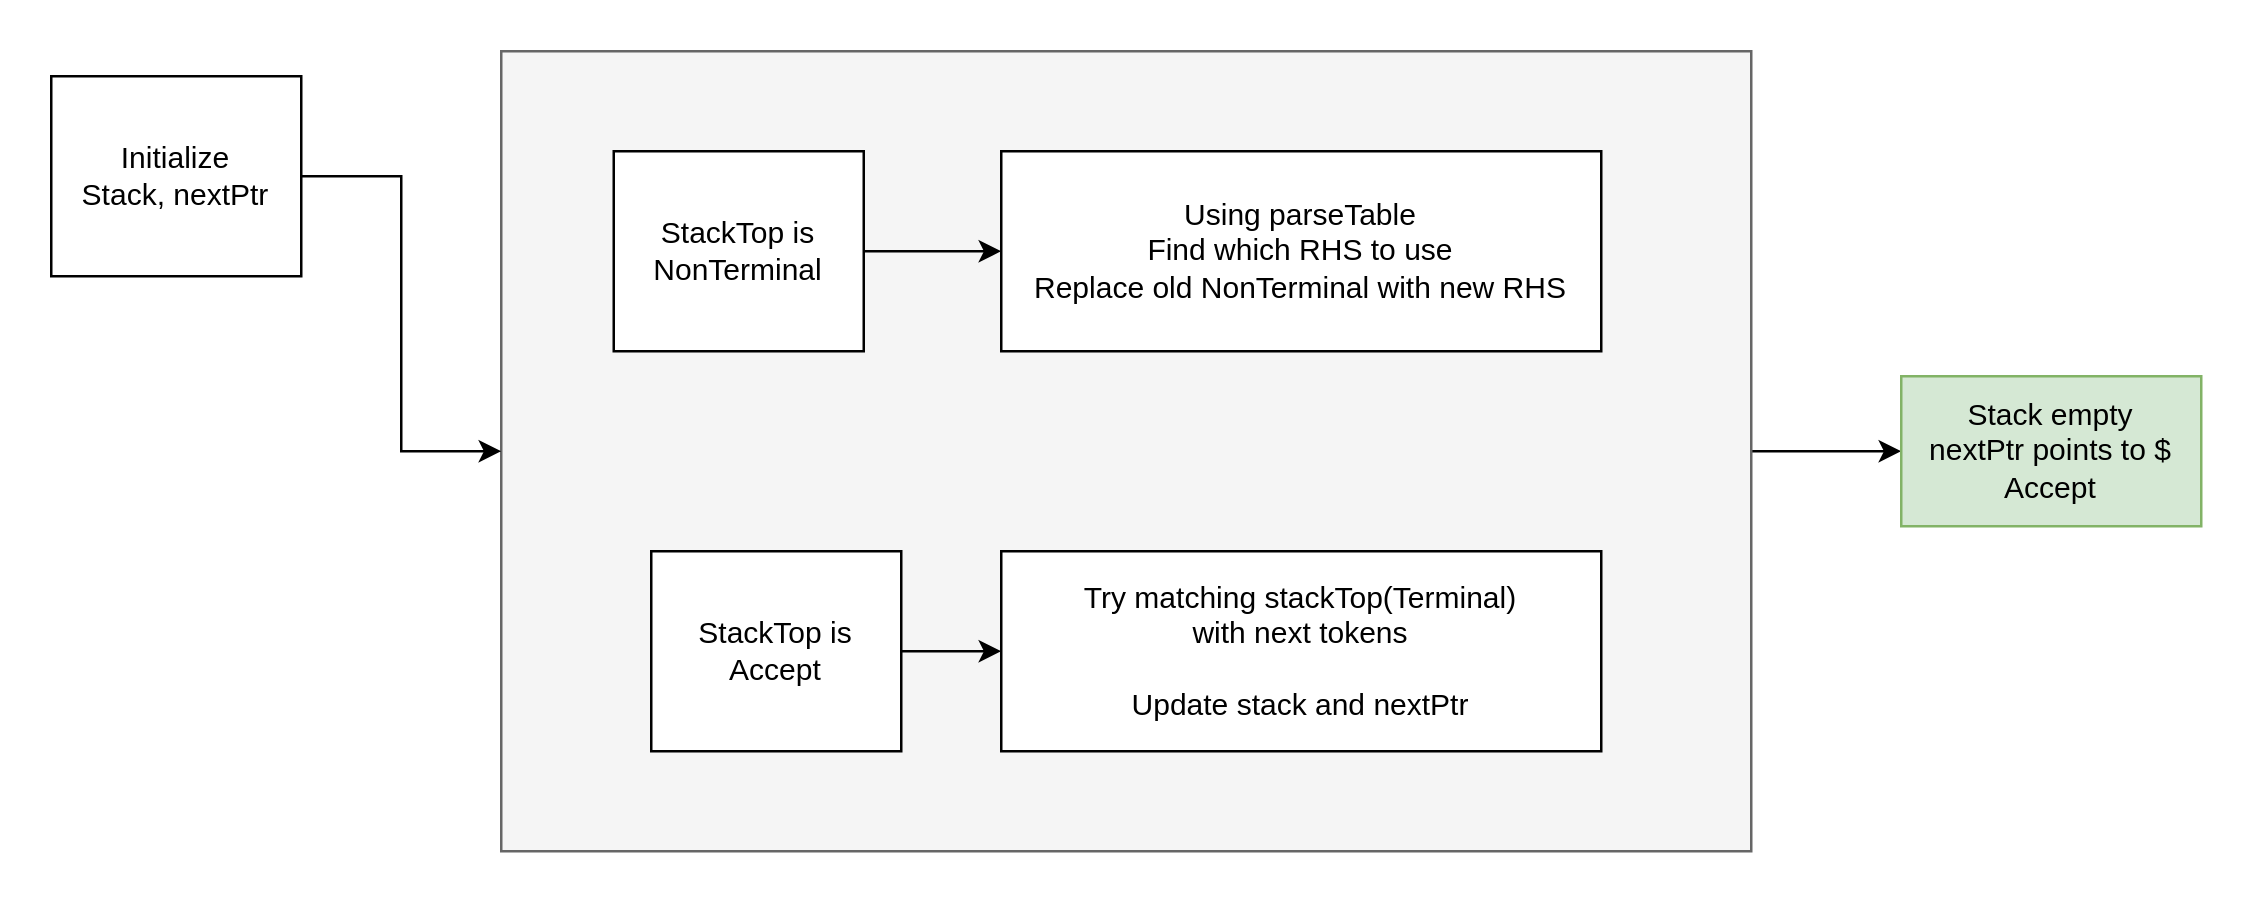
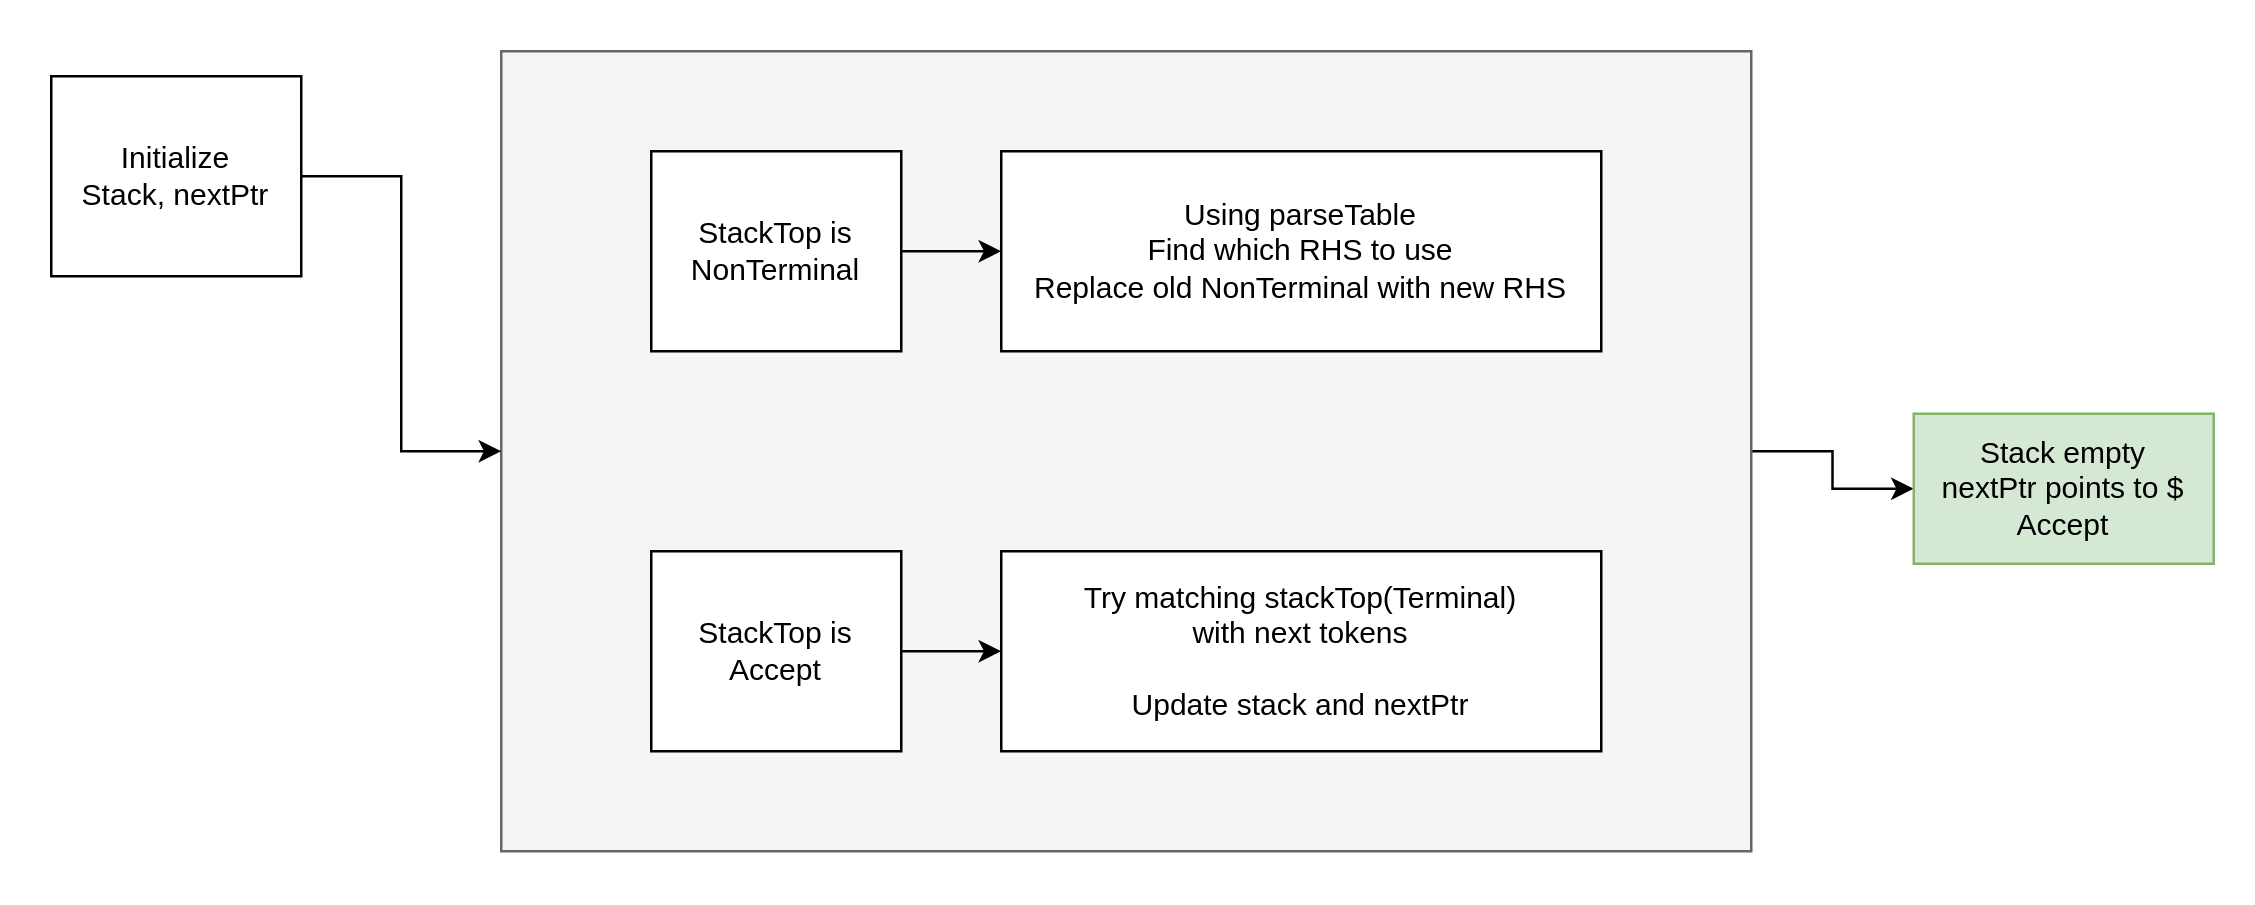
  <mxCell id="0" />
  <mxCell id="1" parent="0" />
  <mxCell id="2" style="edgeStyle=orthogonalEdgeStyle;rounded=0;orthogonalLoop=1;jettySize=auto;html=1;" edge="1" parent="1" source="3" target="12"><mxGeometry relative="1" as="geometry" /></mxCell>
  <mxCell id="3" value="" style="rounded=0;whiteSpace=wrap;html=1;fillColor=#f5f5f5;fontColor=#333333;strokeColor=#666666;" vertex="1" parent="1"><mxGeometry x="200" y="20" width="500" height="320" as="geometry" /></mxCell>
  <mxCell id="4" style="edgeStyle=orthogonalEdgeStyle;rounded=0;orthogonalLoop=1;jettySize=auto;html=1;entryX=0;entryY=0.5;entryDx=0;entryDy=0;" edge="1" parent="1" source="5" target="3"><mxGeometry relative="1" as="geometry"><mxPoint x="150" y="180" as="targetPoint" /></mxGeometry></mxCell>
  <mxCell id="5" value="Initialize&lt;br&gt;Stack, nextPtr" style="rounded=0;whiteSpace=wrap;html=1;" vertex="1" parent="1"><mxGeometry x="20" y="30" width="100" height="80" as="geometry" /></mxCell>
  <mxCell id="6" style="edgeStyle=orthogonalEdgeStyle;rounded=0;orthogonalLoop=1;jettySize=auto;html=1;" edge="1" parent="1" source="7" target="11"><mxGeometry relative="1" as="geometry" /></mxCell>
  <mxCell id="7" value="StackTop is&lt;br&gt;Accept" style="rounded=0;whiteSpace=wrap;html=1;" vertex="1" parent="1"><mxGeometry x="260" y="220" width="100" height="80" as="geometry" /></mxCell>
  <mxCell id="8" style="edgeStyle=orthogonalEdgeStyle;rounded=0;orthogonalLoop=1;jettySize=auto;html=1;" edge="1" parent="1" source="9" target="10"><mxGeometry relative="1" as="geometry" /></mxCell>
- <mxCell id="9" value="StackTop is&lt;br&gt;NonTerminal" style="rounded=0;whiteSpace=wrap;html=1;" vertex="1" parent="1"><mxGeometry x="245" y="60" width="100" height="80" as="geometry" /></mxCell>
+ <mxCell id="9" value="StackTop is&lt;br&gt;NonTerminal" style="rounded=0;whiteSpace=wrap;html=1;" vertex="1" parent="1"><mxGeometry x="260" y="60" width="100" height="80" as="geometry" /></mxCell>
  <mxCell id="10" value="Using parseTable&lt;br&gt;Find which RHS to use&lt;br&gt;Replace old NonTerminal with new RHS" style="rounded=0;whiteSpace=wrap;html=1;" vertex="1" parent="1"><mxGeometry x="400" y="60" width="240" height="80" as="geometry" /></mxCell>
  <mxCell id="11" value="Try matching stackTop(Terminal)&lt;br&gt;with next tokens&lt;br&gt;&lt;br&gt;Update stack and nextPtr" style="rounded=0;whiteSpace=wrap;html=1;" vertex="1" parent="1"><mxGeometry x="400" y="220" width="240" height="80" as="geometry" /></mxCell>
- <mxCell id="12" value="Stack empty&lt;br&gt;nextPtr points to $&lt;br&gt;Accept" style="rounded=0;whiteSpace=wrap;html=1;fillColor=#d5e8d4;strokeColor=#82b366;" vertex="1" parent="1"><mxGeometry x="760" y="150" width="120" height="60" as="geometry" /></mxCell>
+ <mxCell id="12" value="Stack empty&lt;br&gt;nextPtr points to $&lt;br&gt;Accept" style="rounded=0;whiteSpace=wrap;html=1;fillColor=#d5e8d4;strokeColor=#82b366;" vertex="1" parent="1"><mxGeometry x="765" y="165" width="120" height="60" as="geometry" /></mxCell>
